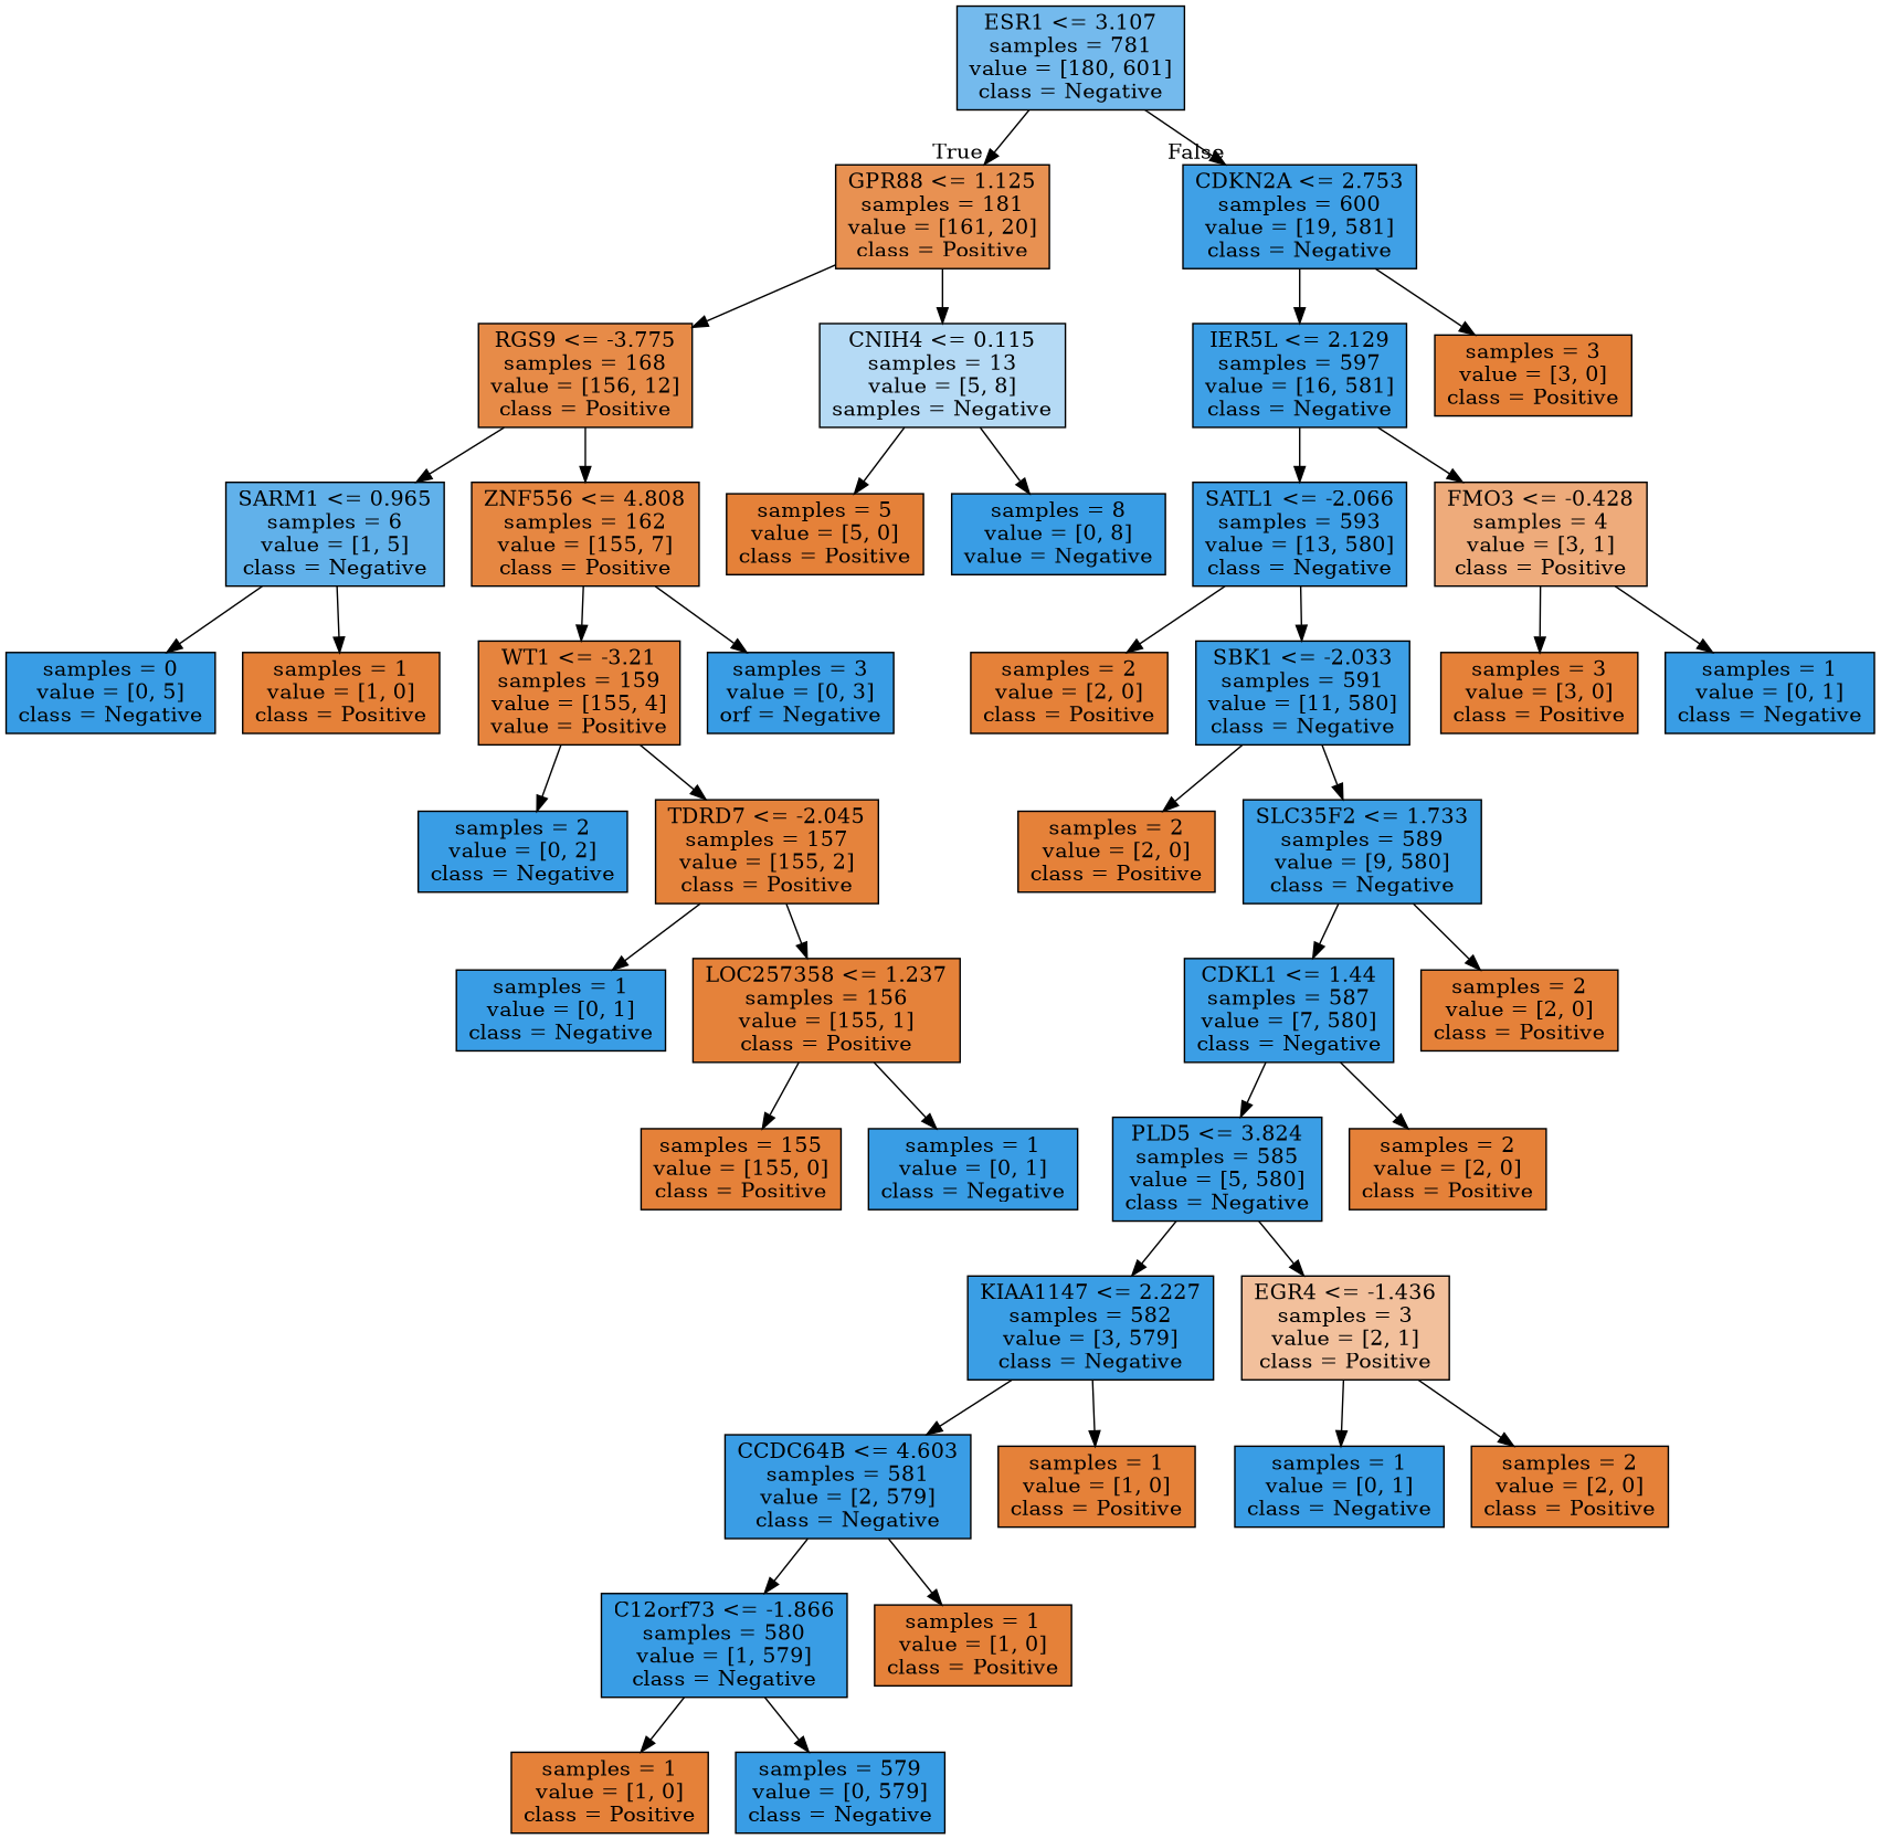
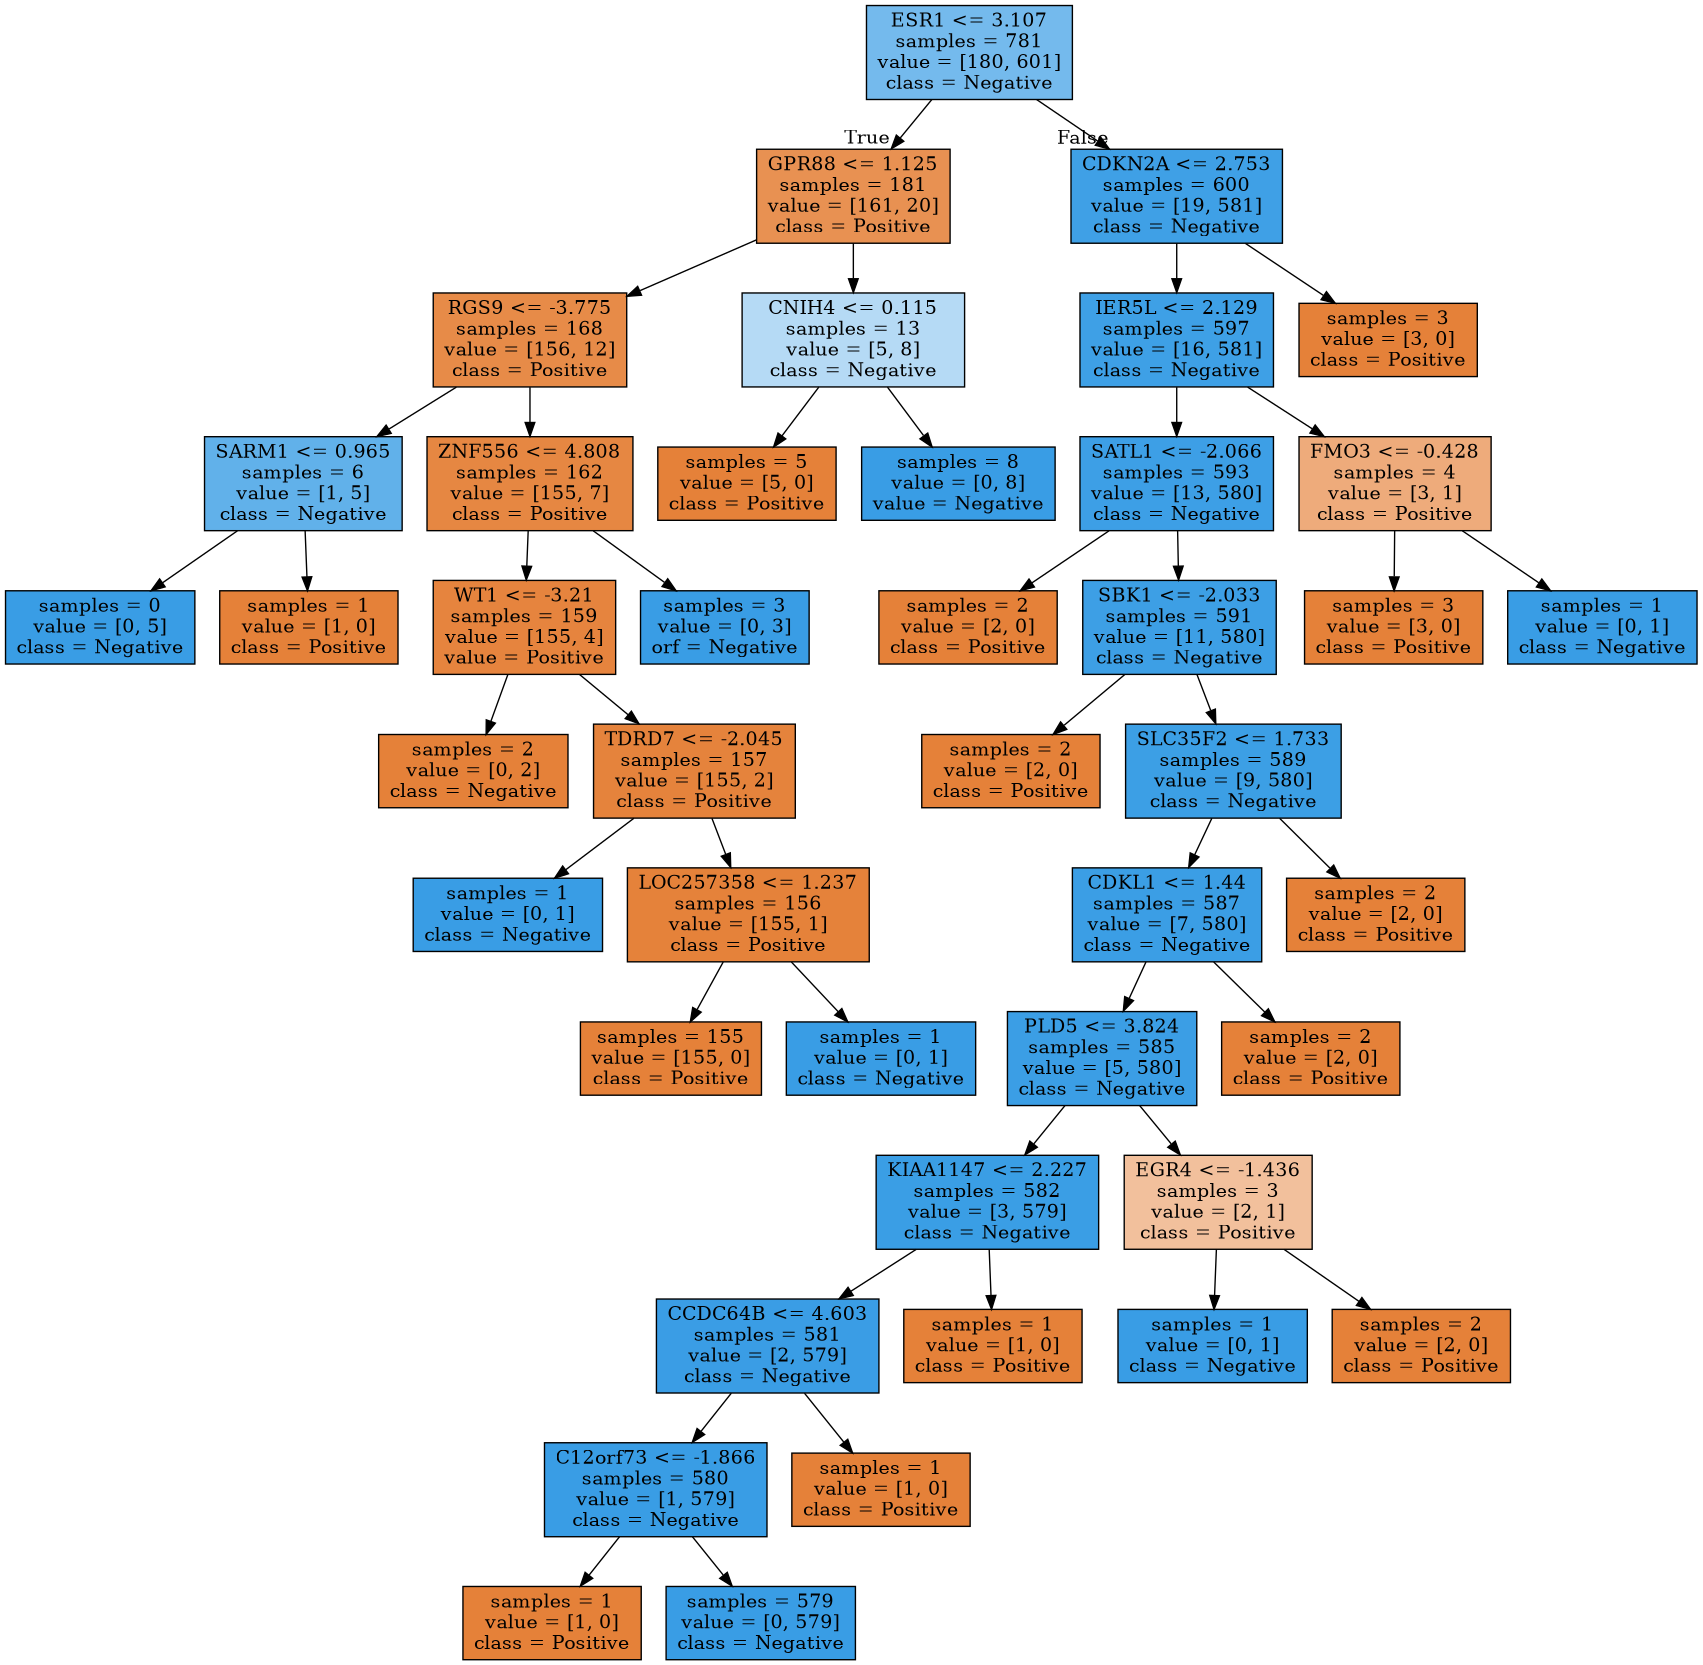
  digraph {
    node [color=black fillcolor="#e58139" shape=box style=filled]
    n1 [fillcolor="#74baed" label="ESR1 <= 3.107\nsamples = 781\nvalue = [180, 601]\nclass = Negative"]
    n2 [fillcolor="#e89152" label="GPR88 <= 1.125\nsamples = 181\nvalue = [161, 20]\nclass = Positive"]
    n3 [fillcolor="#3fa0e6" label="CDKN2A <= 2.753\nsamples = 600\nvalue = [19, 581]\nclass = Negative"]
    n4 [fillcolor="#e78b48" label="RGS9 <= -3.775\nsamples = 168\nvalue = [156, 12]\nclass = Positive"]
-   n5 [fillcolor="#b5daf5" label="CNIH4 <= 0.115\nsamples = 13\nvalue = [5, 8]\nsamples = Negative"]
+   n5 [fillcolor="#b5daf5" label="CNIH4 <= 0.115\nsamples = 13\nvalue = [5, 8]\nclass = Negative"]
    n6 [fillcolor="#3ea0e6" label="IER5L <= 2.129\nsamples = 597\nvalue = [16, 581]\nclass = Negative"]
    n7 [label="samples = 3\nvalue = [3, 0]\nclass = Positive"]
    n8 [fillcolor="#61b1ea" label="SARM1 <= 0.965\nsamples = 6\nvalue = [1, 5]\nclass = Negative"]
    n9 [fillcolor="#e68742" label="ZNF556 <= 4.808\nsamples = 162\nvalue = [155, 7]\nclass = Positive"]
    n10 [label="samples = 5\nvalue = [5, 0]\nclass = Positive"]
    n11 [fillcolor="#399de5" label="samples = 8\nvalue = [0, 8]\nvalue = Negative"]
    n12 [fillcolor="#399de5" label="samples = 0\nvalue = [0, 5]\nclass = Negative"]
    n13 [label="samples = 1\nvalue = [1, 0]\nclass = Positive"]
    n14 [fillcolor="#e6843e" label="WT1 <= -3.21\nsamples = 159\nvalue = [155, 4]\nvalue = Positive"]
    n15 [fillcolor="#399de5" label="samples = 3\nvalue = [0, 3]\norf = Negative"]
-   n16 [fillcolor="#399de5" label="samples = 2\nvalue = [0, 2]\nclass = Negative"]
+   n16 [label="samples = 2\nvalue = [0, 2]\nclass = Negative"]
    n17 [fillcolor="#e5833c" label="TDRD7 <= -2.045\nsamples = 157\nvalue = [155, 2]\nclass = Positive"]
    n18 [fillcolor="#399de5" label="samples = 1\nvalue = [0, 1]\nclass = Negative"]
    n19 [fillcolor="#e5823a" label="LOC257358 <= 1.237\nsamples = 156\nvalue = [155, 1]\nclass = Positive"]
    n20 [label="samples = 155\nvalue = [155, 0]\nclass = Positive"]
    n21 [fillcolor="#399de5" label="samples = 1\nvalue = [0, 1]\nclass = Negative"]
    n22 [fillcolor="#3d9fe6" label="SATL1 <= -2.066\nsamples = 593\nvalue = [13, 580]\nclass = Negative"]
    n23 [fillcolor="#eeab7b" label="FMO3 <= -0.428\nsamples = 4\nvalue = [3, 1]\nclass = Positive"]
    n24 [label="samples = 2\nvalue = [2, 0]\nclass = Positive"]
    n25 [fillcolor="#3d9fe5" label="SBK1 <= -2.033\nsamples = 591\nvalue = [11, 580]\nclass = Negative"]
    n26 [label="samples = 3\nvalue = [3, 0]\nclass = Positive"]
    n27 [fillcolor="#399de5" label="samples = 1\nvalue = [0, 1]\nclass = Negative"]
    n28 [label="samples = 2\nvalue = [2, 0]\nclass = Positive"]
    n29 [fillcolor="#3c9fe5" label="SLC35F2 <= 1.733\nsamples = 589\nvalue = [9, 580]\nclass = Negative"]
    n30 [fillcolor="#3b9ee5" label="CDKL1 <= 1.44\nsamples = 587\nvalue = [7, 580]\nclass = Negative"]
    n31 [label="samples = 2\nvalue = [2, 0]\nclass = Positive"]
    n32 [fillcolor="#3b9ee5" label="PLD5 <= 3.824\nsamples = 585\nvalue = [5, 580]\nclass = Negative"]
    n33 [label="samples = 2\nvalue = [2, 0]\nclass = Positive"]
    n34 [fillcolor="#3a9ee5" label="KIAA1147 <= 2.227\nsamples = 582\nvalue = [3, 579]\nclass = Negative"]
    n35 [fillcolor="#f2c09c" label="EGR4 <= -1.436\nsamples = 3\nvalue = [2, 1]\nclass = Positive"]
    n36 [fillcolor="#3a9de5" label="CCDC64B <= 4.603\nsamples = 581\nvalue = [2, 579]\nclass = Negative"]
    n37 [label="samples = 1\nvalue = [1, 0]\nclass = Positive"]
    n38 [fillcolor="#399de5" label="samples = 1\nvalue = [0, 1]\nclass = Negative"]
    n39 [label="samples = 2\nvalue = [2, 0]\nclass = Positive"]
    n40 [fillcolor="#399de5" label="C12orf73 <= -1.866\nsamples = 580\nvalue = [1, 579]\nclass = Negative"]
    n41 [label="samples = 1\nvalue = [1, 0]\nclass = Positive"]
    n42 [label="samples = 1\nvalue = [1, 0]\nclass = Positive"]
    n43 [fillcolor="#399de5" label="samples = 579\nvalue = [0, 579]\nclass = Negative"]
    n1 -> n2 [headlabel=True labelangle=45 labeldistance=2.5]
    n1 -> n3 [headlabel=False labelangle=-45 labeldistance=2.5]
    n2 -> n4
    n2 -> n5
    n3 -> n6
    n3 -> n7
    n4 -> n8
    n4 -> n9
    n5 -> n10
    n5 -> n11
    n6 -> n22
    n6 -> n23
    n8 -> n12
    n8 -> n13
    n9 -> n14
    n9 -> n15
    n14 -> n16
    n14 -> n17
    n17 -> n18
    n17 -> n19
    n19 -> n20
    n19 -> n21
    n22 -> n24
    n22 -> n25
    n23 -> n26
    n23 -> n27
    n25 -> n28
    n25 -> n29
    n29 -> n30
    n29 -> n31
    n30 -> n32
    n30 -> n33
    n32 -> n34
    n32 -> n35
    n34 -> n36
    n34 -> n37
    n35 -> n38
    n35 -> n39
    n36 -> n40
    n36 -> n41
    n40 -> n42
    n40 -> n43
  }
